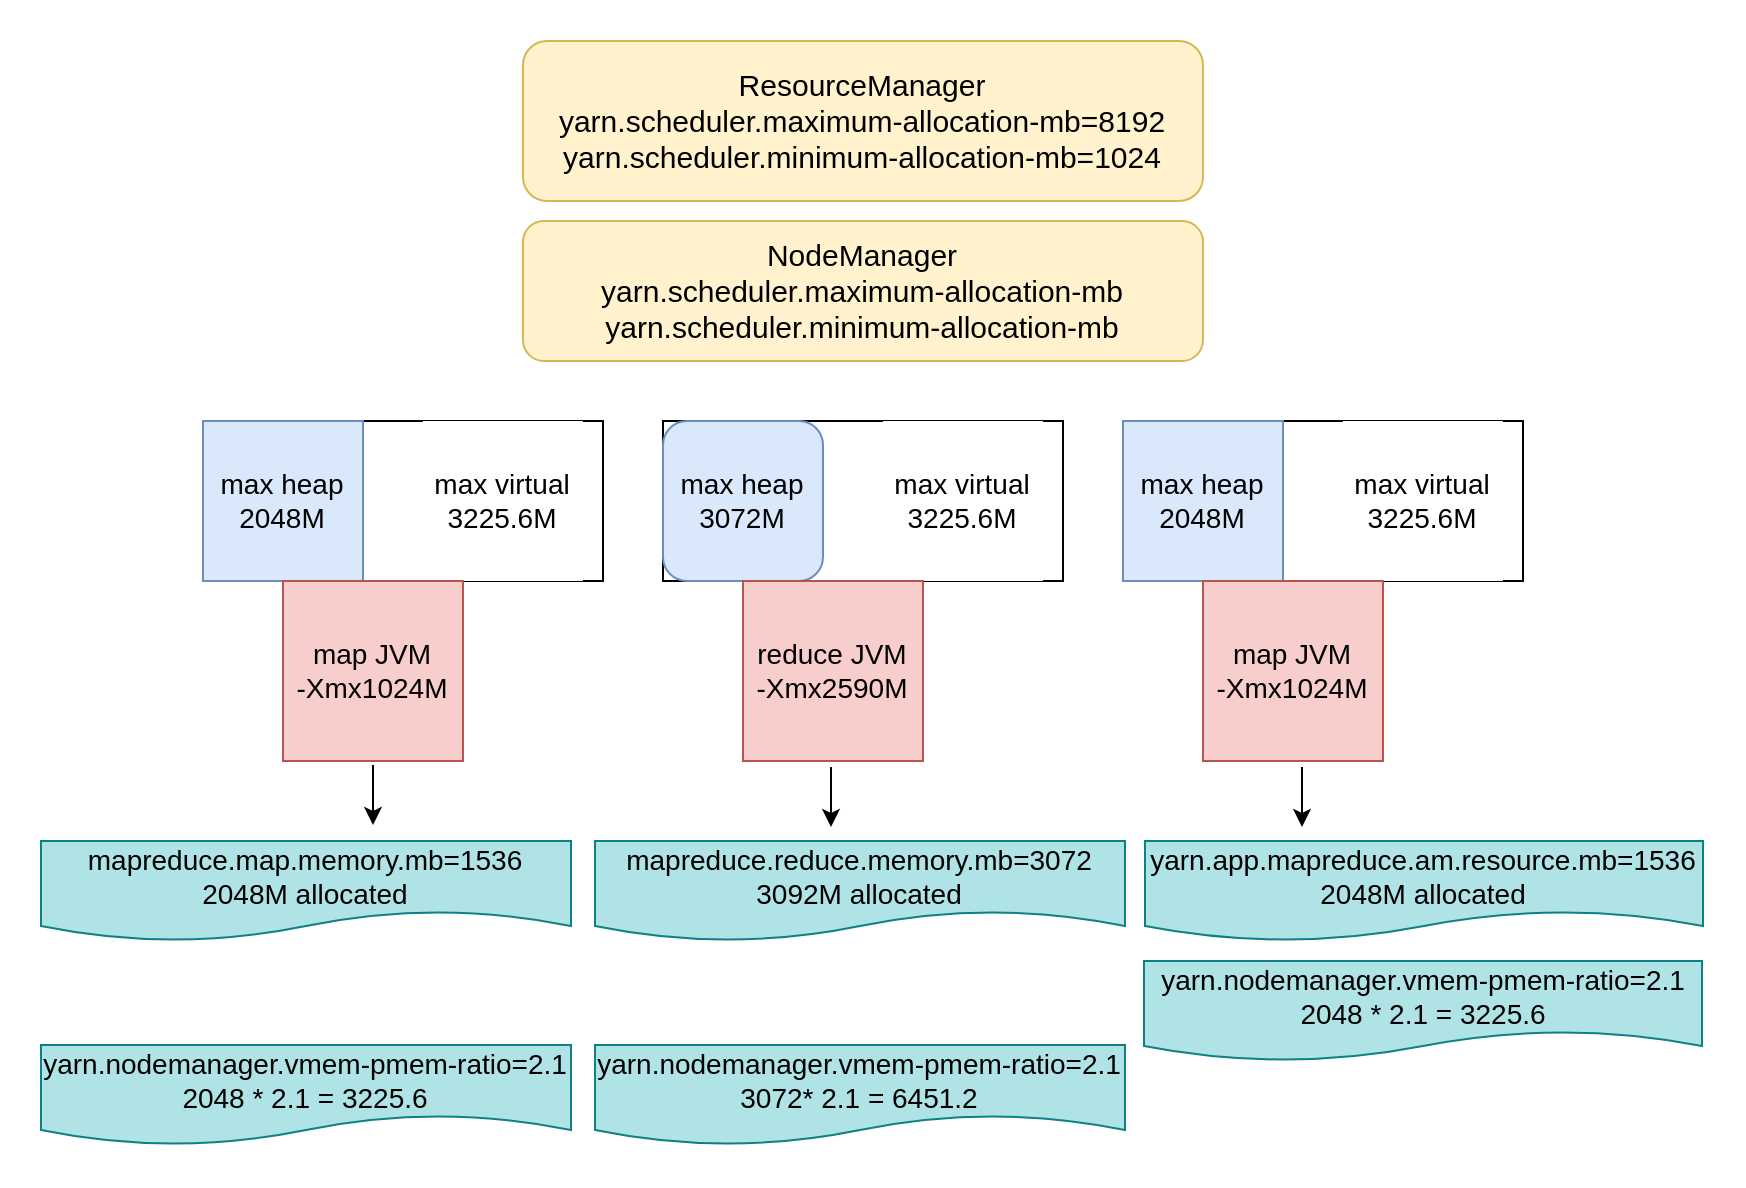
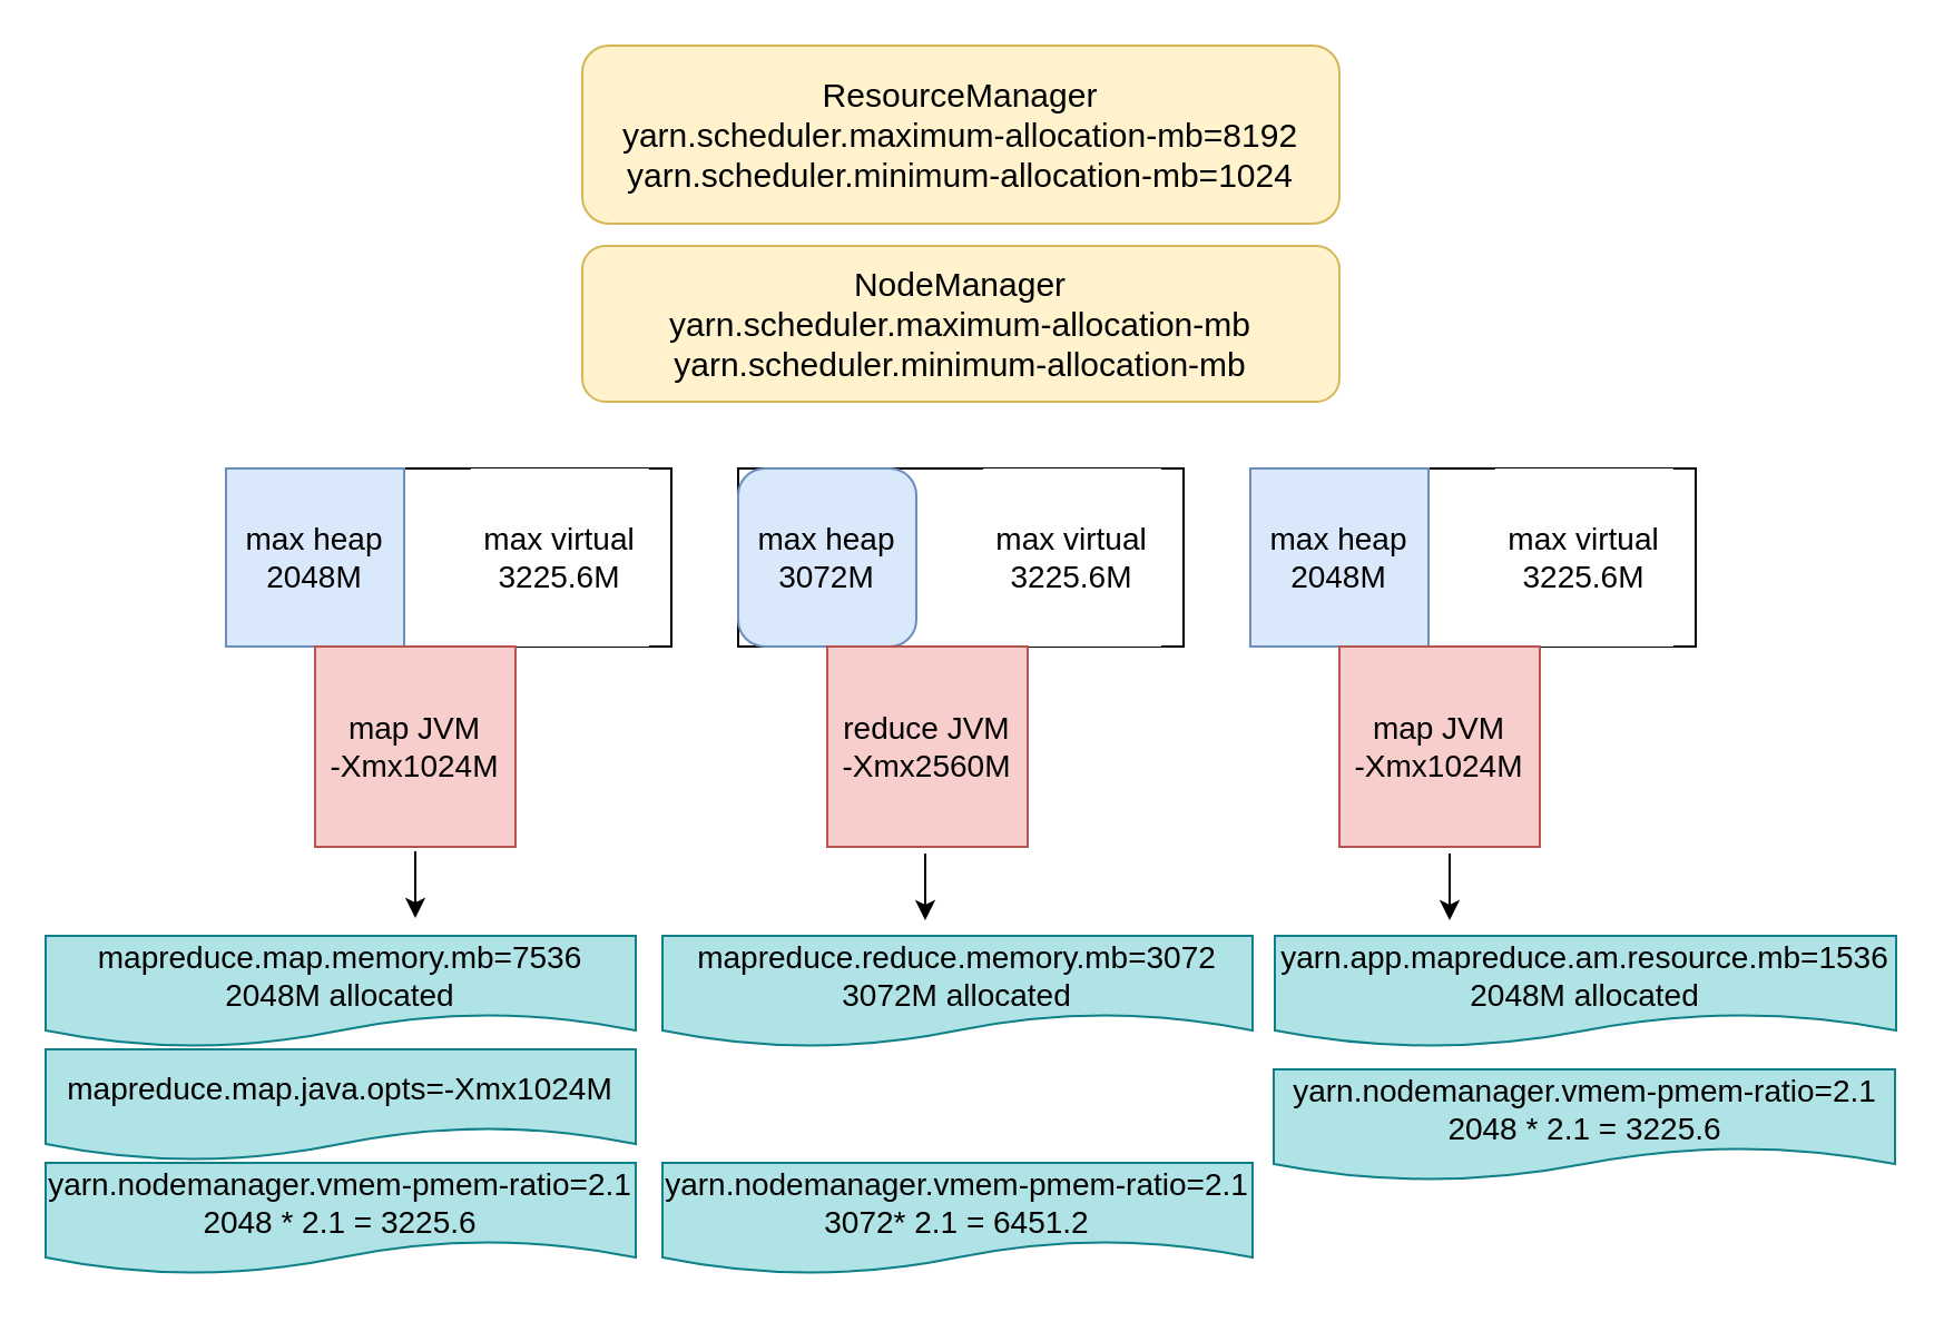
  <mxCell id="0" />
  <mxCell id="1" parent="0" />
  <mxCell id="2" value="&lt;div style=&quot;font-size: 15px&quot;&gt;ResourceManager&lt;br style=&quot;font-size: 15px&quot;&gt;&lt;/div&gt;&lt;div style=&quot;font-size: 15px&quot;&gt;yarn.scheduler.maximum-allocation-mb=8192&lt;/div&gt;&lt;div style=&quot;font-size: 15px&quot;&gt;yarn.scheduler.minimum-allocation-mb=1024&lt;/div&gt;" style="rounded=1;whiteSpace=wrap;html=1;fontSize=15;fillColor=#fff2cc;strokeColor=#d6b656;" vertex="1" parent="1"><mxGeometry x="261" y="20" width="340" height="80" as="geometry" /></mxCell>
  <mxCell id="3" value="&lt;div style=&quot;font-size: 15px;&quot;&gt;NodeManager&lt;br style=&quot;font-size: 15px;&quot;&gt;&lt;/div&gt;&lt;div style=&quot;font-size: 15px;&quot;&gt;yarn.scheduler.maximum-allocation-mb&lt;/div&gt;&lt;div style=&quot;font-size: 15px;&quot;&gt;yarn.scheduler.minimum-allocation-mb&lt;/div&gt;" style="rounded=1;whiteSpace=wrap;html=1;fontSize=15;shadow=0;sketch=0;glass=0;fillColor=#fff2cc;strokeColor=#d6b656;" vertex="1" parent="1"><mxGeometry x="261" y="110" width="340" height="70" as="geometry" /></mxCell>
  <mxCell id="4" value="" style="rounded=0;whiteSpace=wrap;html=1;fontSize=14;" vertex="1" parent="1"><mxGeometry x="101" y="210" width="200" height="80" as="geometry" /></mxCell>
  <mxCell id="5" value="max heap&lt;br&gt;2048M" style="whiteSpace=wrap;html=1;aspect=fixed;fontSize=14;fillColor=#dae8fc;strokeColor=#6c8ebf;" vertex="1" parent="1"><mxGeometry x="101" y="210" width="80" height="80" as="geometry" /></mxCell>
  <mxCell id="6" value="max virtual&lt;br&gt;3225.6M" style="whiteSpace=wrap;html=1;aspect=fixed;fontSize=14;strokeColor=none;" vertex="1" parent="1"><mxGeometry x="211" y="210" width="80" height="80" as="geometry" /></mxCell>
  <mxCell id="7" style="edgeStyle=orthogonalEdgeStyle;rounded=0;orthogonalLoop=1;jettySize=auto;html=1;fontSize=14;" edge="1" parent="1"><mxGeometry relative="1" as="geometry"><mxPoint x="186" y="412" as="targetPoint" /><mxPoint x="186" y="382" as="sourcePoint" /></mxGeometry></mxCell>
  <mxCell id="8" value="map JVM&lt;br&gt;-Xmx1024M" style="whiteSpace=wrap;html=1;aspect=fixed;fontSize=14;fillColor=#f8cecc;strokeColor=#b85450;" vertex="1" parent="1"><mxGeometry x="141" y="290" width="90" height="90" as="geometry" /></mxCell>
  <mxCell id="9" value="" style="rounded=0;whiteSpace=wrap;html=1;fontSize=14;" vertex="1" parent="1"><mxGeometry x="331" y="210" width="200" height="80" as="geometry" /></mxCell>
  <mxCell id="10" value="max heap&lt;br&gt;3072M" style="whiteSpace=wrap;html=1;aspect=fixed;fontSize=14;fillColor=#dae8fc;strokeColor=#6c8ebf;rounded=1;" vertex="1" parent="1"><mxGeometry x="331" y="210" width="80" height="80" as="geometry" /></mxCell>
  <mxCell id="11" value="max virtual&lt;br&gt;3225.6M" style="whiteSpace=wrap;html=1;aspect=fixed;fontSize=14;strokeColor=none;" vertex="1" parent="1"><mxGeometry x="441" y="210" width="80" height="80" as="geometry" /></mxCell>
- <mxCell id="12" value="reduce JVM&lt;br&gt;-Xmx2590M" style="whiteSpace=wrap;html=1;aspect=fixed;fontSize=14;fillColor=#f8cecc;strokeColor=#b85450;" vertex="1" parent="1"><mxGeometry x="371" y="290" width="90" height="90" as="geometry" /></mxCell>
- <mxCell id="13" value="mapreduce.map.memory.mb=1536&lt;br&gt;2048M allocated" style="shape=document;whiteSpace=wrap;html=1;boundedLbl=1;rounded=0;fontSize=14;fillColor=#b0e3e6;strokeColor=#0e8088;" vertex="1" parent="1"><mxGeometry x="20" y="420" width="265" height="50" as="geometry" /></mxCell>
+ <mxCell id="12" value="reduce JVM&lt;br&gt;-Xmx2560M" style="whiteSpace=wrap;html=1;aspect=fixed;fontSize=14;fillColor=#f8cecc;strokeColor=#b85450;" vertex="1" parent="1"><mxGeometry x="371" y="290" width="90" height="90" as="geometry" /></mxCell>
+ <mxCell id="13" value="mapreduce.map.memory.mb=7536&lt;br&gt;2048M allocated" style="shape=document;whiteSpace=wrap;html=1;boundedLbl=1;rounded=0;fontSize=14;fillColor=#b0e3e6;strokeColor=#0e8088;" vertex="1" parent="1"><mxGeometry x="20" y="420" width="265" height="50" as="geometry" /></mxCell>
+ <mxCell id="14" value="mapreduce.map.java.opts=-Xmx1024M" style="shape=document;whiteSpace=wrap;html=1;boundedLbl=1;rounded=0;fontSize=14;fillColor=#b0e3e6;strokeColor=#0e8088;" vertex="1" parent="1"><mxGeometry x="20" y="471" width="265" height="50" as="geometry" /></mxCell>
  <mxCell id="15" value="yarn.nodemanager.vmem-pmem-ratio=2.1&lt;br&gt;2048 * 2.1 = 3225.6" style="shape=document;whiteSpace=wrap;html=1;boundedLbl=1;rounded=0;fontSize=14;fillColor=#b0e3e6;strokeColor=#0e8088;" vertex="1" parent="1"><mxGeometry x="20" y="522" width="265" height="50" as="geometry" /></mxCell>
  <mxCell id="16" value="" style="rounded=0;whiteSpace=wrap;html=1;fontSize=14;" vertex="1" parent="1"><mxGeometry x="561" y="210" width="200" height="80" as="geometry" /></mxCell>
  <mxCell id="17" value="max heap&lt;br&gt;2048M" style="whiteSpace=wrap;html=1;aspect=fixed;fontSize=14;fillColor=#dae8fc;strokeColor=#6c8ebf;" vertex="1" parent="1"><mxGeometry x="561" y="210" width="80" height="80" as="geometry" /></mxCell>
  <mxCell id="18" value="max virtual&lt;br&gt;3225.6M" style="whiteSpace=wrap;html=1;aspect=fixed;fontSize=14;strokeColor=none;" vertex="1" parent="1"><mxGeometry x="671" y="210" width="80" height="80" as="geometry" /></mxCell>
  <mxCell id="19" value="map JVM&lt;br&gt;-Xmx1024M" style="whiteSpace=wrap;html=1;aspect=fixed;fontSize=14;fillColor=#f8cecc;strokeColor=#b85450;" vertex="1" parent="1"><mxGeometry x="601" y="290" width="90" height="90" as="geometry" /></mxCell>
- <mxCell id="20" value="mapreduce.reduce.memory.mb=3072&lt;br&gt;3092M allocated" style="shape=document;whiteSpace=wrap;html=1;boundedLbl=1;rounded=0;fontSize=14;fillColor=#b0e3e6;strokeColor=#0e8088;" vertex="1" parent="1"><mxGeometry x="297" y="420" width="265" height="50" as="geometry" /></mxCell>
+ <mxCell id="20" value="mapreduce.reduce.memory.mb=3072&lt;br&gt;3072M allocated" style="shape=document;whiteSpace=wrap;html=1;boundedLbl=1;rounded=0;fontSize=14;fillColor=#b0e3e6;strokeColor=#0e8088;" vertex="1" parent="1"><mxGeometry x="297" y="420" width="265" height="50" as="geometry" /></mxCell>
  <mxCell id="21" value="yarn.nodemanager.vmem-pmem-ratio=2.1&lt;br&gt;3072* 2.1 = 6451.2" style="shape=document;whiteSpace=wrap;html=1;boundedLbl=1;rounded=0;fontSize=14;fillColor=#b0e3e6;strokeColor=#0e8088;" vertex="1" parent="1"><mxGeometry x="297" y="522" width="265" height="50" as="geometry" /></mxCell>
  <mxCell id="22" value="&lt;div&gt;yarn.app.mapreduce.am.resource.mb=1536&lt;/div&gt;&lt;div&gt;2048M allocated&lt;/div&gt;" style="shape=document;whiteSpace=wrap;html=1;boundedLbl=1;rounded=0;fontSize=14;fillColor=#b0e3e6;strokeColor=#0e8088;" vertex="1" parent="1"><mxGeometry x="572" y="420" width="279" height="50" as="geometry" /></mxCell>
  <mxCell id="23" value="yarn.nodemanager.vmem-pmem-ratio=2.1&lt;br&gt;2048 * 2.1 = 3225.6" style="shape=document;whiteSpace=wrap;html=1;boundedLbl=1;rounded=0;fontSize=14;fillColor=#b0e3e6;strokeColor=#0e8088;" vertex="1" parent="1"><mxGeometry x="571.5" y="480" width="279" height="50" as="geometry" /></mxCell>
  <mxCell id="24" style="edgeStyle=orthogonalEdgeStyle;rounded=0;orthogonalLoop=1;jettySize=auto;html=1;fontSize=14;" edge="1" parent="1"><mxGeometry relative="1" as="geometry"><mxPoint x="415" y="413" as="targetPoint" /><mxPoint x="415" y="383" as="sourcePoint" /></mxGeometry></mxCell>
  <mxCell id="25" style="edgeStyle=orthogonalEdgeStyle;rounded=0;orthogonalLoop=1;jettySize=auto;html=1;fontSize=14;" edge="1" parent="1"><mxGeometry relative="1" as="geometry"><mxPoint x="650.5" y="413" as="targetPoint" /><mxPoint x="650.5" y="383" as="sourcePoint" /></mxGeometry></mxCell>
